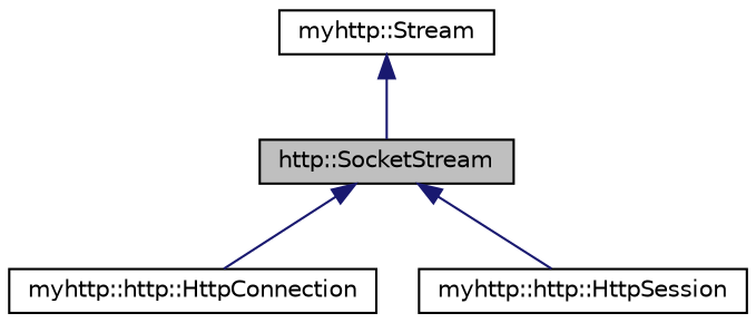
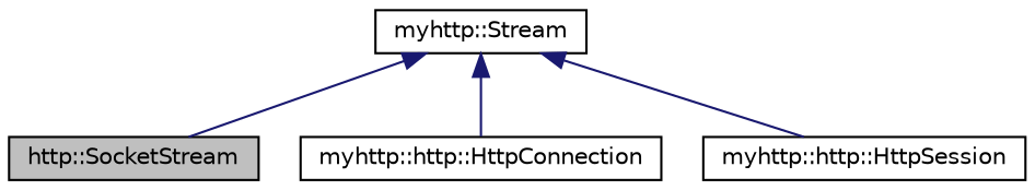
  digraph {
    fontname="DejaVu Sans"
    node [color=black fillcolor=white fontname="DejaVu Sans" fontsize=10 shape=record style=filled]
    edge [color=midnightblue dir=back fontname="DejaVu Sans" fontsize=10 labelfontname=Helvetica labelfontsize=10 style=solid]
    n1 [fillcolor=grey75 fontcolor=black height=0.2 label="http::SocketStream" width=0.4]
    n2 [height=0.2 label="myhttp::http::HttpConnection" width=0.4]
    n3 [height=0.2 label="myhttp::http::HttpSession" width=0.4]
    n4 [height=0.2 label="myhttp::Stream" width=0.4]
-   n1 -> n2
-   n1 -> n3
+   n4 -> n2
+   n4 -> n3
    n4 -> n1
  }
